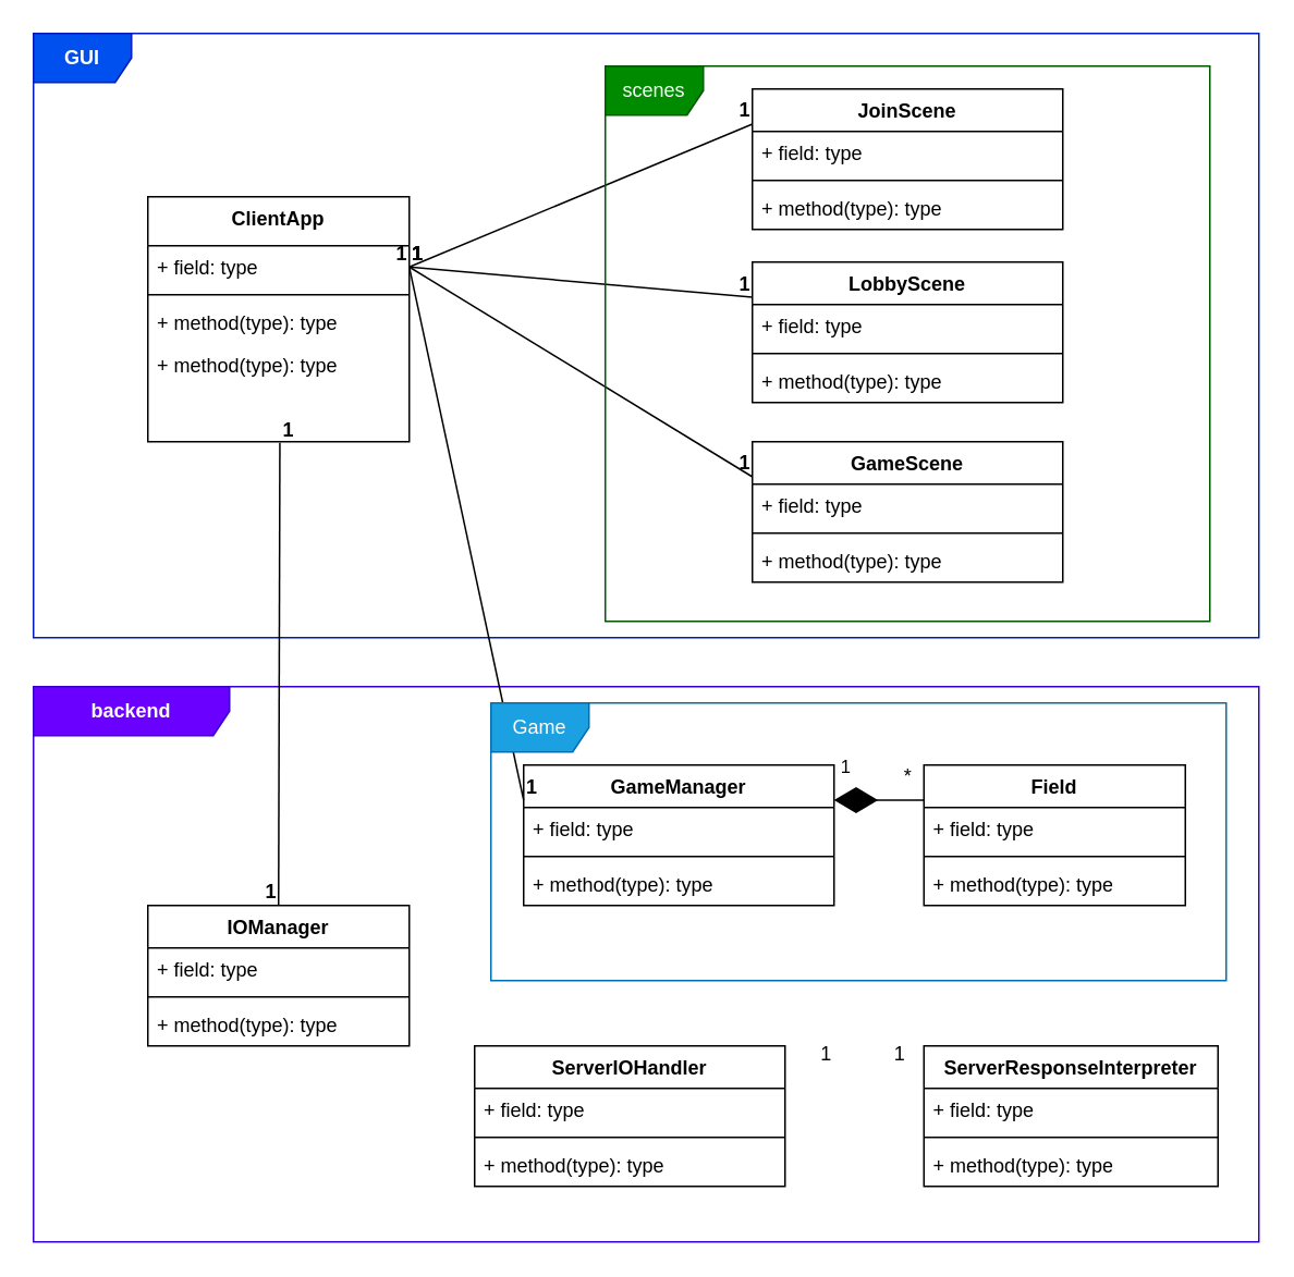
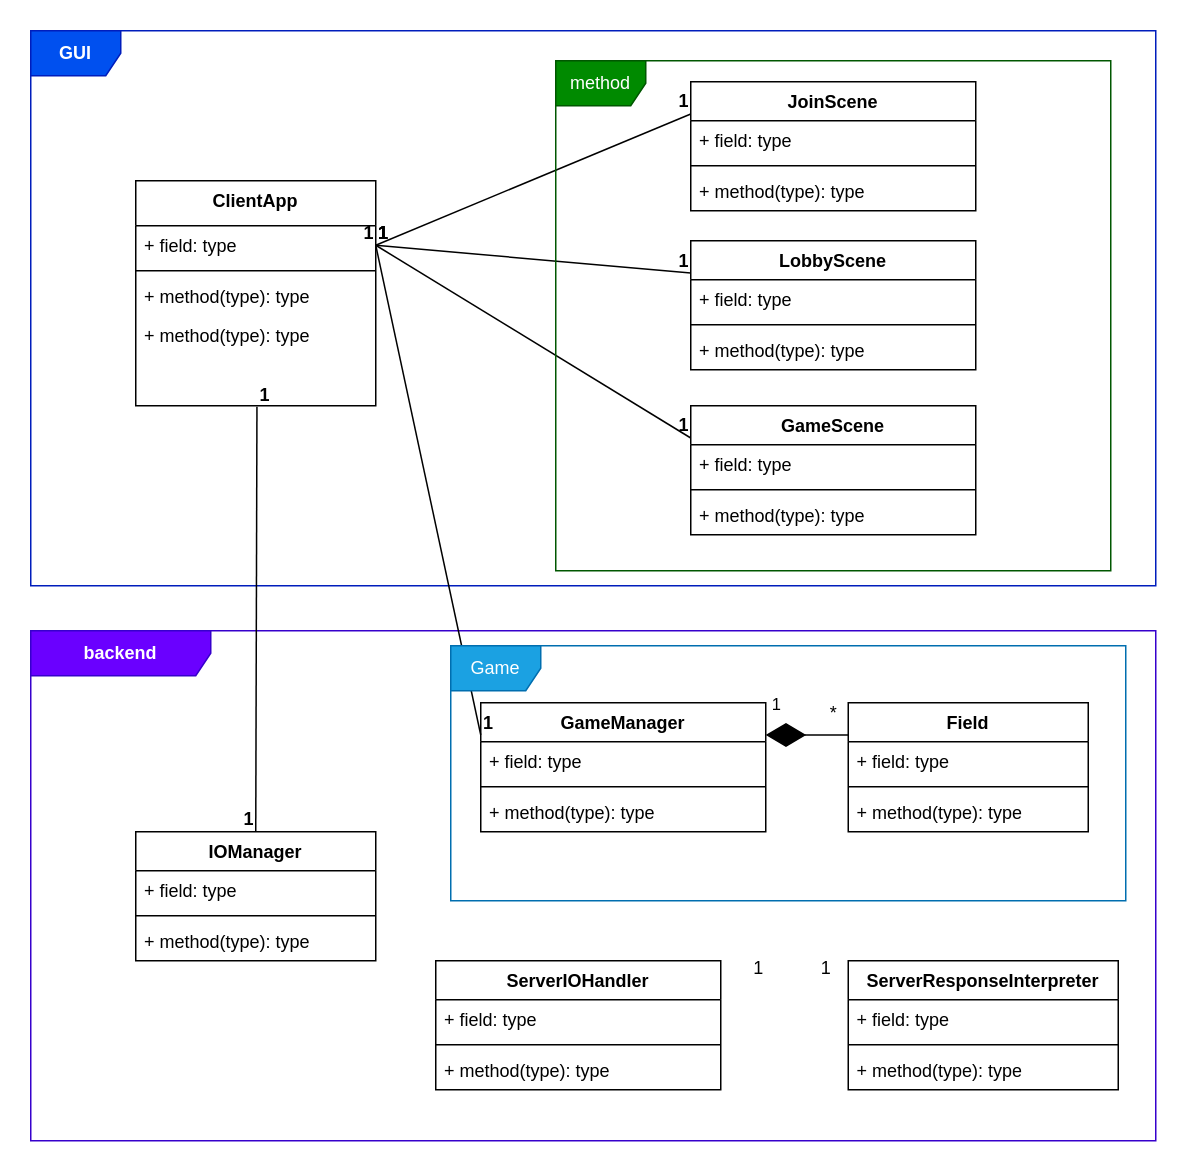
  <mxCell id="0" />
  <mxCell id="1" parent="0" />
  <mxCell id="2" value="&lt;div&gt;ClientApp&lt;/div&gt;&lt;div&gt;&lt;br&gt;&lt;/div&gt;" style="swimlane;fontStyle=1;align=center;verticalAlign=top;childLayout=stackLayout;horizontal=1;startSize=30;horizontalStack=0;resizeParent=1;resizeParentMax=0;resizeLast=0;collapsible=1;marginBottom=0;whiteSpace=wrap;html=1;" parent="1" vertex="1"><mxGeometry x="90" y="120" width="160" height="150" as="geometry" /></mxCell>
  <mxCell id="3" value="+ field: type" style="text;strokeColor=none;fillColor=none;align=left;verticalAlign=top;spacingLeft=4;spacingRight=4;overflow=hidden;rotatable=0;points=[[0,0.5],[1,0.5]];portConstraint=eastwest;whiteSpace=wrap;html=1;" parent="2" vertex="1"><mxGeometry y="30" width="160" height="26" as="geometry" /></mxCell>
  <mxCell id="4" value="" style="line;strokeWidth=1;fillColor=none;align=left;verticalAlign=middle;spacingTop=-1;spacingLeft=3;spacingRight=3;rotatable=0;labelPosition=right;points=[];portConstraint=eastwest;strokeColor=inherit;" parent="2" vertex="1"><mxGeometry y="56" width="160" height="8" as="geometry" /></mxCell>
  <mxCell id="5" value="+ method(type): type" style="text;strokeColor=none;fillColor=none;align=left;verticalAlign=top;spacingLeft=4;spacingRight=4;overflow=hidden;rotatable=0;points=[[0,0.5],[1,0.5]];portConstraint=eastwest;whiteSpace=wrap;html=1;" parent="2" vertex="1"><mxGeometry y="64" width="160" height="26" as="geometry" /></mxCell>
  <mxCell id="6" value="+ method(type): type" style="text;strokeColor=none;fillColor=none;align=left;verticalAlign=top;spacingLeft=4;spacingRight=4;overflow=hidden;rotatable=0;points=[[0,0.5],[1,0.5]];portConstraint=eastwest;whiteSpace=wrap;html=1;" parent="2" vertex="1"><mxGeometry y="90" width="160" height="60" as="geometry" /></mxCell>
  <mxCell id="7" value="&lt;div&gt;JoinScene&lt;/div&gt;&lt;div&gt;&lt;br&gt;&lt;/div&gt;" style="swimlane;fontStyle=1;align=center;verticalAlign=top;childLayout=stackLayout;horizontal=1;startSize=26;horizontalStack=0;resizeParent=1;resizeParentMax=0;resizeLast=0;collapsible=1;marginBottom=0;whiteSpace=wrap;html=1;" parent="1" vertex="1"><mxGeometry x="460" y="54" width="190" height="86" as="geometry" /></mxCell>
  <mxCell id="8" value="+ field: type" style="text;strokeColor=none;fillColor=none;align=left;verticalAlign=top;spacingLeft=4;spacingRight=4;overflow=hidden;rotatable=0;points=[[0,0.5],[1,0.5]];portConstraint=eastwest;whiteSpace=wrap;html=1;" parent="7" vertex="1"><mxGeometry y="26" width="190" height="26" as="geometry" /></mxCell>
  <mxCell id="9" value="" style="line;strokeWidth=1;fillColor=none;align=left;verticalAlign=middle;spacingTop=-1;spacingLeft=3;spacingRight=3;rotatable=0;labelPosition=right;points=[];portConstraint=eastwest;strokeColor=inherit;" parent="7" vertex="1"><mxGeometry y="52" width="190" height="8" as="geometry" /></mxCell>
  <mxCell id="10" value="+ method(type): type" style="text;strokeColor=none;fillColor=none;align=left;verticalAlign=top;spacingLeft=4;spacingRight=4;overflow=hidden;rotatable=0;points=[[0,0.5],[1,0.5]];portConstraint=eastwest;whiteSpace=wrap;html=1;" parent="7" vertex="1"><mxGeometry y="60" width="190" height="26" as="geometry" /></mxCell>
  <mxCell id="11" value="LobbyScene" style="swimlane;fontStyle=1;align=center;verticalAlign=top;childLayout=stackLayout;horizontal=1;startSize=26;horizontalStack=0;resizeParent=1;resizeParentMax=0;resizeLast=0;collapsible=1;marginBottom=0;whiteSpace=wrap;html=1;" parent="1" vertex="1"><mxGeometry x="460" y="160" width="190" height="86" as="geometry" /></mxCell>
  <mxCell id="12" value="+ field: type" style="text;strokeColor=none;fillColor=none;align=left;verticalAlign=top;spacingLeft=4;spacingRight=4;overflow=hidden;rotatable=0;points=[[0,0.5],[1,0.5]];portConstraint=eastwest;whiteSpace=wrap;html=1;" parent="11" vertex="1"><mxGeometry y="26" width="190" height="26" as="geometry" /></mxCell>
  <mxCell id="13" value="" style="line;strokeWidth=1;fillColor=none;align=left;verticalAlign=middle;spacingTop=-1;spacingLeft=3;spacingRight=3;rotatable=0;labelPosition=right;points=[];portConstraint=eastwest;strokeColor=inherit;" parent="11" vertex="1"><mxGeometry y="52" width="190" height="8" as="geometry" /></mxCell>
  <mxCell id="14" value="+ method(type): type" style="text;strokeColor=none;fillColor=none;align=left;verticalAlign=top;spacingLeft=4;spacingRight=4;overflow=hidden;rotatable=0;points=[[0,0.5],[1,0.5]];portConstraint=eastwest;whiteSpace=wrap;html=1;" parent="11" vertex="1"><mxGeometry y="60" width="190" height="26" as="geometry" /></mxCell>
  <mxCell id="15" value="&lt;div&gt;GameScene&lt;/div&gt;&lt;div&gt;&lt;br&gt;&lt;/div&gt;" style="swimlane;fontStyle=1;align=center;verticalAlign=top;childLayout=stackLayout;horizontal=1;startSize=26;horizontalStack=0;resizeParent=1;resizeParentMax=0;resizeLast=0;collapsible=1;marginBottom=0;whiteSpace=wrap;html=1;" parent="1" vertex="1"><mxGeometry x="460" y="270" width="190" height="86" as="geometry" /></mxCell>
  <mxCell id="16" value="+ field: type" style="text;strokeColor=none;fillColor=none;align=left;verticalAlign=top;spacingLeft=4;spacingRight=4;overflow=hidden;rotatable=0;points=[[0,0.5],[1,0.5]];portConstraint=eastwest;whiteSpace=wrap;html=1;" parent="15" vertex="1"><mxGeometry y="26" width="190" height="26" as="geometry" /></mxCell>
  <mxCell id="17" value="" style="line;strokeWidth=1;fillColor=none;align=left;verticalAlign=middle;spacingTop=-1;spacingLeft=3;spacingRight=3;rotatable=0;labelPosition=right;points=[];portConstraint=eastwest;strokeColor=inherit;" parent="15" vertex="1"><mxGeometry y="52" width="190" height="8" as="geometry" /></mxCell>
  <mxCell id="18" value="+ method(type): type" style="text;strokeColor=none;fillColor=none;align=left;verticalAlign=top;spacingLeft=4;spacingRight=4;overflow=hidden;rotatable=0;points=[[0,0.5],[1,0.5]];portConstraint=eastwest;whiteSpace=wrap;html=1;" parent="15" vertex="1"><mxGeometry y="60" width="190" height="26" as="geometry" /></mxCell>
  <mxCell id="19" value="&lt;b&gt;GUI&lt;/b&gt;" style="shape=umlFrame;whiteSpace=wrap;html=1;pointerEvents=0;fillColor=#0050ef;fontColor=#ffffff;strokeColor=#001DBC;" parent="1" vertex="1"><mxGeometry x="20" y="20" width="750" height="370" as="geometry" /></mxCell>
  <mxCell id="20" value="&lt;div&gt;&lt;b&gt;backend&lt;/b&gt;&lt;/div&gt;" style="shape=umlFrame;whiteSpace=wrap;html=1;pointerEvents=0;width=120;height=30;fillColor=#6a00ff;fontColor=#ffffff;strokeColor=#3700CC;swimlaneFillColor=none;" parent="1" vertex="1"><mxGeometry x="20" y="420" width="750" height="340" as="geometry" /></mxCell>
  <mxCell id="21" value="IOManager" style="swimlane;fontStyle=1;align=center;verticalAlign=top;childLayout=stackLayout;horizontal=1;startSize=26;horizontalStack=0;resizeParent=1;resizeParentMax=0;resizeLast=0;collapsible=1;marginBottom=0;whiteSpace=wrap;html=1;" parent="1" vertex="1"><mxGeometry x="90" y="554" width="160" height="86" as="geometry" /></mxCell>
  <mxCell id="22" value="+ field: type" style="text;strokeColor=none;fillColor=none;align=left;verticalAlign=top;spacingLeft=4;spacingRight=4;overflow=hidden;rotatable=0;points=[[0,0.5],[1,0.5]];portConstraint=eastwest;whiteSpace=wrap;html=1;" parent="21" vertex="1"><mxGeometry y="26" width="160" height="26" as="geometry" /></mxCell>
  <mxCell id="23" value="" style="line;strokeWidth=1;fillColor=none;align=left;verticalAlign=middle;spacingTop=-1;spacingLeft=3;spacingRight=3;rotatable=0;labelPosition=right;points=[];portConstraint=eastwest;strokeColor=inherit;" parent="21" vertex="1"><mxGeometry y="52" width="160" height="8" as="geometry" /></mxCell>
  <mxCell id="24" value="+ method(type): type" style="text;strokeColor=none;fillColor=none;align=left;verticalAlign=top;spacingLeft=4;spacingRight=4;overflow=hidden;rotatable=0;points=[[0,0.5],[1,0.5]];portConstraint=eastwest;whiteSpace=wrap;html=1;" parent="21" vertex="1"><mxGeometry y="60" width="160" height="26" as="geometry" /></mxCell>
  <mxCell id="25" value="ServerIOHandler" style="swimlane;fontStyle=1;align=center;verticalAlign=top;childLayout=stackLayout;horizontal=1;startSize=26;horizontalStack=0;resizeParent=1;resizeParentMax=0;resizeLast=0;collapsible=1;marginBottom=0;whiteSpace=wrap;html=1;" parent="1" vertex="1"><mxGeometry x="290" y="640" width="190" height="86" as="geometry" /></mxCell>
  <mxCell id="26" value="+ field: type" style="text;strokeColor=none;fillColor=none;align=left;verticalAlign=top;spacingLeft=4;spacingRight=4;overflow=hidden;rotatable=0;points=[[0,0.5],[1,0.5]];portConstraint=eastwest;whiteSpace=wrap;html=1;" parent="25" vertex="1"><mxGeometry y="26" width="190" height="26" as="geometry" /></mxCell>
  <mxCell id="27" value="" style="line;strokeWidth=1;fillColor=none;align=left;verticalAlign=middle;spacingTop=-1;spacingLeft=3;spacingRight=3;rotatable=0;labelPosition=right;points=[];portConstraint=eastwest;strokeColor=inherit;" parent="25" vertex="1"><mxGeometry y="52" width="190" height="8" as="geometry" /></mxCell>
  <mxCell id="28" value="+ method(type): type" style="text;strokeColor=none;fillColor=none;align=left;verticalAlign=top;spacingLeft=4;spacingRight=4;overflow=hidden;rotatable=0;points=[[0,0.5],[1,0.5]];portConstraint=eastwest;whiteSpace=wrap;html=1;" parent="25" vertex="1"><mxGeometry y="60" width="190" height="26" as="geometry" /></mxCell>
  <mxCell id="29" value="" style="endArrow=none;html=1;rounded=0;entryX=0.5;entryY=0;entryDx=0;entryDy=0;exitX=0.505;exitY=1.011;exitDx=0;exitDy=0;exitPerimeter=0;" parent="1" source="6" target="21" edge="1"><mxGeometry relative="1" as="geometry"><mxPoint x="170" y="280" as="sourcePoint" /><mxPoint x="280" y="340" as="targetPoint" /></mxGeometry></mxCell>
  <mxCell id="30" value="&lt;b&gt;1&lt;/b&gt;" style="resizable=0;html=1;whiteSpace=wrap;align=left;verticalAlign=bottom;" parent="29" connectable="0" vertex="1"><mxGeometry x="-1" relative="1" as="geometry" /></mxCell>
  <mxCell id="31" value="&lt;b&gt;1&lt;/b&gt;" style="resizable=0;html=1;whiteSpace=wrap;align=right;verticalAlign=bottom;" parent="29" connectable="0" vertex="1"><mxGeometry x="1" relative="1" as="geometry" /></mxCell>
  <mxCell id="32" value="" style="endArrow=none;html=1;rounded=0;entryX=0;entryY=0.25;entryDx=0;entryDy=0;exitX=1;exitY=0.5;exitDx=0;exitDy=0;" parent="1" source="3" target="11" edge="1"><mxGeometry relative="1" as="geometry"><mxPoint x="290" y="180" as="sourcePoint" /><mxPoint x="450" y="180" as="targetPoint" /></mxGeometry></mxCell>
  <mxCell id="33" value="&lt;b&gt;1&lt;/b&gt;" style="resizable=0;html=1;whiteSpace=wrap;align=left;verticalAlign=bottom;" parent="32" connectable="0" vertex="1"><mxGeometry x="-1" relative="1" as="geometry" /></mxCell>
  <mxCell id="34" value="&lt;b&gt;1&lt;/b&gt;" style="resizable=0;html=1;whiteSpace=wrap;align=right;verticalAlign=bottom;" parent="32" connectable="0" vertex="1"><mxGeometry x="1" relative="1" as="geometry" /></mxCell>
  <mxCell id="35" value="" style="endArrow=none;html=1;rounded=0;entryX=0;entryY=0.25;entryDx=0;entryDy=0;exitX=1;exitY=0.5;exitDx=0;exitDy=0;" parent="1" source="3" target="15" edge="1"><mxGeometry relative="1" as="geometry"><mxPoint x="250" y="180" as="sourcePoint" /><mxPoint x="480" y="270" as="targetPoint" /></mxGeometry></mxCell>
  <mxCell id="36" value="&lt;b&gt;1&lt;/b&gt;" style="resizable=0;html=1;whiteSpace=wrap;align=left;verticalAlign=bottom;" parent="35" connectable="0" vertex="1"><mxGeometry x="-1" relative="1" as="geometry" /></mxCell>
  <mxCell id="37" value="&lt;b&gt;1&lt;/b&gt;" style="resizable=0;html=1;whiteSpace=wrap;align=right;verticalAlign=bottom;" parent="35" connectable="0" vertex="1"><mxGeometry x="1" relative="1" as="geometry" /></mxCell>
  <mxCell id="38" value="" style="endArrow=none;html=1;rounded=0;entryX=0;entryY=0.25;entryDx=0;entryDy=0;exitX=1;exitY=0.5;exitDx=0;exitDy=0;" parent="1" source="3" target="7" edge="1"><mxGeometry relative="1" as="geometry"><mxPoint x="240" y="110" as="sourcePoint" /><mxPoint x="400" y="110" as="targetPoint" /></mxGeometry></mxCell>
  <mxCell id="39" value="&lt;b&gt;1&lt;/b&gt;" style="resizable=0;html=1;whiteSpace=wrap;align=left;verticalAlign=bottom;" parent="38" connectable="0" vertex="1"><mxGeometry x="-1" relative="1" as="geometry" /></mxCell>
  <mxCell id="40" value="&lt;b&gt;1&lt;/b&gt;" style="resizable=0;html=1;whiteSpace=wrap;align=right;verticalAlign=bottom;" parent="38" connectable="0" vertex="1"><mxGeometry x="1" relative="1" as="geometry" /></mxCell>
  <mxCell id="41" value="GameManager" style="swimlane;fontStyle=1;align=center;verticalAlign=top;childLayout=stackLayout;horizontal=1;startSize=26;horizontalStack=0;resizeParent=1;resizeParentMax=0;resizeLast=0;collapsible=1;marginBottom=0;whiteSpace=wrap;html=1;" parent="1" vertex="1"><mxGeometry x="320" y="468" width="190" height="86" as="geometry" /></mxCell>
  <mxCell id="42" value="+ field: type" style="text;strokeColor=none;fillColor=none;align=left;verticalAlign=top;spacingLeft=4;spacingRight=4;overflow=hidden;rotatable=0;points=[[0,0.5],[1,0.5]];portConstraint=eastwest;whiteSpace=wrap;html=1;" parent="41" vertex="1"><mxGeometry y="26" width="190" height="26" as="geometry" /></mxCell>
  <mxCell id="43" value="" style="line;strokeWidth=1;fillColor=none;align=left;verticalAlign=middle;spacingTop=-1;spacingLeft=3;spacingRight=3;rotatable=0;labelPosition=right;points=[];portConstraint=eastwest;strokeColor=inherit;" parent="41" vertex="1"><mxGeometry y="52" width="190" height="8" as="geometry" /></mxCell>
  <mxCell id="44" value="+ method(type): type" style="text;strokeColor=none;fillColor=none;align=left;verticalAlign=top;spacingLeft=4;spacingRight=4;overflow=hidden;rotatable=0;points=[[0,0.5],[1,0.5]];portConstraint=eastwest;whiteSpace=wrap;html=1;" parent="41" vertex="1"><mxGeometry y="60" width="190" height="26" as="geometry" /></mxCell>
  <mxCell id="45" value="" style="endArrow=none;html=1;rounded=0;exitX=0;exitY=0.25;exitDx=0;exitDy=0;entryX=1;entryY=0.5;entryDx=0;entryDy=0;" parent="1" source="41" target="3" edge="1"><mxGeometry relative="1" as="geometry"><mxPoint x="470" y="632" as="sourcePoint" /><mxPoint x="240" y="531" as="targetPoint" /></mxGeometry></mxCell>
  <mxCell id="46" value="&lt;b&gt;1&lt;/b&gt;" style="resizable=0;html=1;whiteSpace=wrap;align=left;verticalAlign=bottom;" parent="45" connectable="0" vertex="1"><mxGeometry x="-1" relative="1" as="geometry" /></mxCell>
  <mxCell id="47" value="&lt;b&gt;1&lt;/b&gt;" style="resizable=0;html=1;whiteSpace=wrap;align=right;verticalAlign=bottom;" parent="45" connectable="0" vertex="1"><mxGeometry x="1" relative="1" as="geometry" /></mxCell>
- <mxCell id="48" value="&lt;div&gt;scenes&lt;/div&gt;" style="shape=umlFrame;whiteSpace=wrap;html=1;pointerEvents=0;fillColor=#008a00;fontColor=#ffffff;strokeColor=#005700;" parent="1" vertex="1"><mxGeometry x="370" y="40" width="370" height="340" as="geometry" /></mxCell>
+ <mxCell id="48" value="&lt;div&gt;method&lt;/div&gt;" style="shape=umlFrame;whiteSpace=wrap;html=1;pointerEvents=0;fillColor=#008a00;fontColor=#ffffff;strokeColor=#005700;" parent="1" vertex="1"><mxGeometry x="370" y="40" width="370" height="340" as="geometry" /></mxCell>
  <mxCell id="49" value="ServerResponseInterpreter" style="swimlane;fontStyle=1;align=center;verticalAlign=top;childLayout=stackLayout;horizontal=1;startSize=26;horizontalStack=0;resizeParent=1;resizeParentMax=0;resizeLast=0;collapsible=1;marginBottom=0;whiteSpace=wrap;html=1;" vertex="1" parent="1"><mxGeometry x="565" y="640" width="180" height="86" as="geometry" /></mxCell>
  <mxCell id="50" value="+ field: type" style="text;strokeColor=none;fillColor=none;align=left;verticalAlign=top;spacingLeft=4;spacingRight=4;overflow=hidden;rotatable=0;points=[[0,0.5],[1,0.5]];portConstraint=eastwest;whiteSpace=wrap;html=1;" vertex="1" parent="49"><mxGeometry y="26" width="180" height="26" as="geometry" /></mxCell>
  <mxCell id="51" value="" style="line;strokeWidth=1;fillColor=none;align=left;verticalAlign=middle;spacingTop=-1;spacingLeft=3;spacingRight=3;rotatable=0;labelPosition=right;points=[];portConstraint=eastwest;strokeColor=inherit;" vertex="1" parent="49"><mxGeometry y="52" width="180" height="8" as="geometry" /></mxCell>
  <mxCell id="52" value="+ method(type): type" style="text;strokeColor=none;fillColor=none;align=left;verticalAlign=top;spacingLeft=4;spacingRight=4;overflow=hidden;rotatable=0;points=[[0,0.5],[1,0.5]];portConstraint=eastwest;whiteSpace=wrap;html=1;" vertex="1" parent="49"><mxGeometry y="60" width="180" height="26" as="geometry" /></mxCell>
  <mxCell id="53" value="Field" style="swimlane;fontStyle=1;align=center;verticalAlign=top;childLayout=stackLayout;horizontal=1;startSize=26;horizontalStack=0;resizeParent=1;resizeParentMax=0;resizeLast=0;collapsible=1;marginBottom=0;whiteSpace=wrap;html=1;" vertex="1" parent="1"><mxGeometry x="565" y="468" width="160" height="86" as="geometry" /></mxCell>
  <mxCell id="54" value="+ field: type" style="text;strokeColor=none;fillColor=none;align=left;verticalAlign=top;spacingLeft=4;spacingRight=4;overflow=hidden;rotatable=0;points=[[0,0.5],[1,0.5]];portConstraint=eastwest;whiteSpace=wrap;html=1;" vertex="1" parent="53"><mxGeometry y="26" width="160" height="26" as="geometry" /></mxCell>
  <mxCell id="55" value="" style="line;strokeWidth=1;fillColor=none;align=left;verticalAlign=middle;spacingTop=-1;spacingLeft=3;spacingRight=3;rotatable=0;labelPosition=right;points=[];portConstraint=eastwest;strokeColor=inherit;" vertex="1" parent="53"><mxGeometry y="52" width="160" height="8" as="geometry" /></mxCell>
  <mxCell id="56" value="+ method(type): type" style="text;strokeColor=none;fillColor=none;align=left;verticalAlign=top;spacingLeft=4;spacingRight=4;overflow=hidden;rotatable=0;points=[[0,0.5],[1,0.5]];portConstraint=eastwest;whiteSpace=wrap;html=1;" vertex="1" parent="53"><mxGeometry y="60" width="160" height="26" as="geometry" /></mxCell>
  <mxCell id="57" value="" style="endArrow=diamondThin;endFill=1;endSize=24;html=1;rounded=0;entryX=1;entryY=0.25;entryDx=0;entryDy=0;exitX=0;exitY=0.25;exitDx=0;exitDy=0;" edge="1" parent="1" source="53" target="41"><mxGeometry width="160" relative="1" as="geometry"><mxPoint x="380" y="540" as="sourcePoint" /><mxPoint x="540" y="540" as="targetPoint" /></mxGeometry></mxCell>
  <mxCell id="58" value="1" style="edgeLabel;html=1;align=center;verticalAlign=middle;resizable=0;points=[];" vertex="1" connectable="0" parent="57"><mxGeometry x="0.514" relative="1" as="geometry"><mxPoint x="-7" y="-21" as="offset" /></mxGeometry></mxCell>
  <mxCell id="59" value="*" style="text;html=1;align=center;verticalAlign=middle;resizable=0;points=[];autosize=1;strokeColor=none;fillColor=none;" vertex="1" parent="1"><mxGeometry x="540" y="460" width="30" height="30" as="geometry" /></mxCell>
  <mxCell id="60" value="1" style="text;html=1;align=center;verticalAlign=middle;resizable=0;points=[];autosize=1;strokeColor=none;fillColor=none;" vertex="1" parent="1"><mxGeometry x="535" y="630" width="30" height="30" as="geometry" /></mxCell>
  <mxCell id="61" value="1" style="text;html=1;align=center;verticalAlign=middle;resizable=0;points=[];autosize=1;strokeColor=none;fillColor=none;" vertex="1" parent="1"><mxGeometry x="490" y="630" width="30" height="30" as="geometry" /></mxCell>
  <mxCell id="62" value="Game" style="shape=umlFrame;whiteSpace=wrap;html=1;pointerEvents=0;fillColor=#1ba1e2;fontColor=#ffffff;strokeColor=#006EAF;" vertex="1" parent="1"><mxGeometry x="300" y="430" width="450" height="170" as="geometry" /></mxCell>
